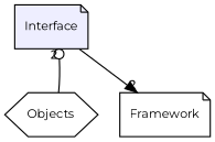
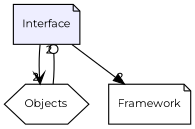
  digraph {
    compound=true
    fontname=Montserrat
    node [fontname=Montserrat fontsize=10 shape=note]
    edge [fontname=Montserrat headlabel=2 labeldistance=1.5 labelfontname=Helvetica labelfontsize=10]
    n1 [fillcolor="#eeeeff" label=Interface pencolor=black style=filled]
    n2 [label=Objects shape=hexagon]
    n3 [label=Framework]
+   n1 -> n2 [arrowhead=vee]
    n1 -> n3 [arrowhead=normal]
    n2 -> n1 [arrowhead=odot]
  }
